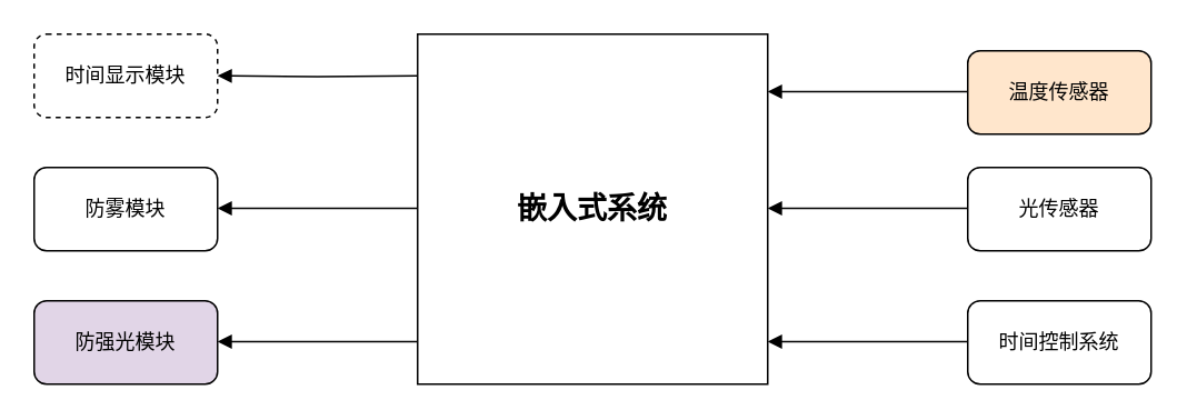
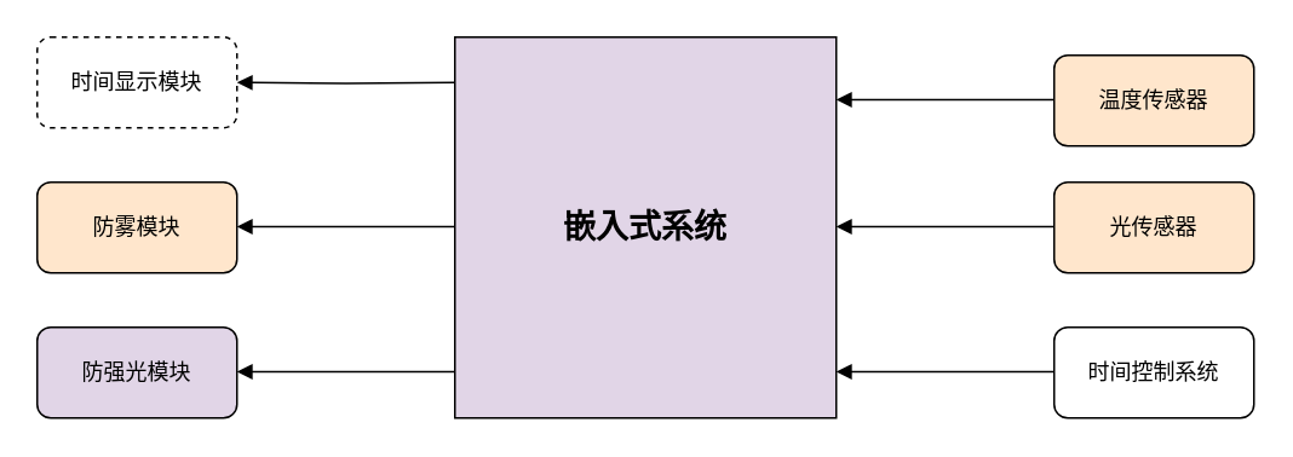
  <mxCell id="0" />
  <mxCell id="1" parent="0" />
- <mxCell id="2" value="&lt;h2&gt;嵌入式系统&lt;/h2&gt;" style="whiteSpace=wrap;html=1;aspect=fixed;" vertex="1" parent="1"><mxGeometry x="250" y="20" width="210" height="210" as="geometry" /></mxCell>
+ <mxCell id="2" value="&lt;h2&gt;嵌入式系统&lt;/h2&gt;" style="whiteSpace=wrap;html=1;aspect=fixed;fillColor=#e1d5e7;" vertex="1" parent="1"><mxGeometry x="250" y="20" width="210" height="210" as="geometry" /></mxCell>
  <mxCell id="3" value="防强光模块" style="rounded=1;whiteSpace=wrap;html=1;fillColor=#e1d5e7;" vertex="1" parent="1"><mxGeometry x="20" y="180" width="110" height="50" as="geometry" /></mxCell>
- <mxCell id="4" value="防雾模块" style="rounded=1;whiteSpace=wrap;html=1;" vertex="1" parent="1"><mxGeometry x="20" y="100" width="110" height="50" as="geometry" /></mxCell>
+ <mxCell id="4" value="防雾模块" style="rounded=1;whiteSpace=wrap;html=1;fillColor=#ffe6cc;" vertex="1" parent="1"><mxGeometry x="20" y="100" width="110" height="50" as="geometry" /></mxCell>
  <mxCell id="5" value="时间显示模块" style="rounded=1;whiteSpace=wrap;html=1;dashed=1;" vertex="1" parent="1"><mxGeometry x="20" y="20" width="110" height="50" as="geometry" /></mxCell>
  <mxCell id="6" value="" style="endArrow=block;endFill=1;html=1;edgeStyle=orthogonalEdgeStyle;align=left;verticalAlign=top;rounded=0;entryX=1;entryY=0.5;entryDx=0;entryDy=0;" edge="1" parent="1" target="5"><mxGeometry x="-1" relative="1" as="geometry"><mxPoint x="250" y="45" as="sourcePoint" /><mxPoint x="430" y="180" as="targetPoint" /></mxGeometry></mxCell>
  <mxCell id="7" value="" style="endArrow=block;endFill=1;html=1;edgeStyle=orthogonalEdgeStyle;align=left;verticalAlign=top;rounded=0;entryX=1;entryY=0.5;entryDx=0;entryDy=0;" edge="1" parent="1"><mxGeometry x="-1" relative="1" as="geometry"><mxPoint x="250" y="124.5" as="sourcePoint" /><mxPoint x="130" y="124.5" as="targetPoint" /></mxGeometry></mxCell>
  <mxCell id="8" value="" style="endArrow=block;endFill=1;html=1;edgeStyle=orthogonalEdgeStyle;align=left;verticalAlign=top;rounded=0;entryX=1;entryY=0.5;entryDx=0;entryDy=0;" edge="1" parent="1"><mxGeometry x="-1" relative="1" as="geometry"><mxPoint x="250" y="204.5" as="sourcePoint" /><mxPoint x="130" y="204.5" as="targetPoint" /></mxGeometry></mxCell>
- <mxCell id="9" value="光传感器" style="rounded=1;whiteSpace=wrap;html=1;" vertex="1" parent="1"><mxGeometry x="580" y="100" width="110" height="50" as="geometry" /></mxCell>
+ <mxCell id="9" value="光传感器" style="rounded=1;whiteSpace=wrap;html=1;fillColor=#ffe6cc;" vertex="1" parent="1"><mxGeometry x="580" y="100" width="110" height="50" as="geometry" /></mxCell>
  <mxCell id="10" value="温度传感器" style="rounded=1;whiteSpace=wrap;html=1;fillColor=#ffe6cc;" vertex="1" parent="1"><mxGeometry x="580" y="30" width="110" height="50" as="geometry" /></mxCell>
  <mxCell id="11" value="" style="endArrow=block;endFill=1;html=1;edgeStyle=orthogonalEdgeStyle;align=left;verticalAlign=top;rounded=0;entryX=1;entryY=0.5;entryDx=0;entryDy=0;" edge="1" parent="1"><mxGeometry x="-1" relative="1" as="geometry"><mxPoint x="580" y="54.5" as="sourcePoint" /><mxPoint x="460" y="54.5" as="targetPoint" /></mxGeometry></mxCell>
  <mxCell id="12" value="" style="endArrow=block;endFill=1;html=1;edgeStyle=orthogonalEdgeStyle;align=left;verticalAlign=top;rounded=0;entryX=1;entryY=0.5;entryDx=0;entryDy=0;" edge="1" parent="1"><mxGeometry x="-1" relative="1" as="geometry"><mxPoint x="580" y="124.5" as="sourcePoint" /><mxPoint x="460" y="124.5" as="targetPoint" /></mxGeometry></mxCell>
  <mxCell id="13" value="" style="endArrow=block;endFill=1;html=1;edgeStyle=orthogonalEdgeStyle;align=left;verticalAlign=top;rounded=0;entryX=1;entryY=0.5;entryDx=0;entryDy=0;" edge="1" parent="1"><mxGeometry x="-1" relative="1" as="geometry"><mxPoint x="580" y="204.5" as="sourcePoint" /><mxPoint x="460" y="204.5" as="targetPoint" /></mxGeometry></mxCell>
  <mxCell id="14" value="时间控制系统" style="rounded=1;whiteSpace=wrap;html=1;" vertex="1" parent="1"><mxGeometry x="580" y="180" width="110" height="50" as="geometry" /></mxCell>
